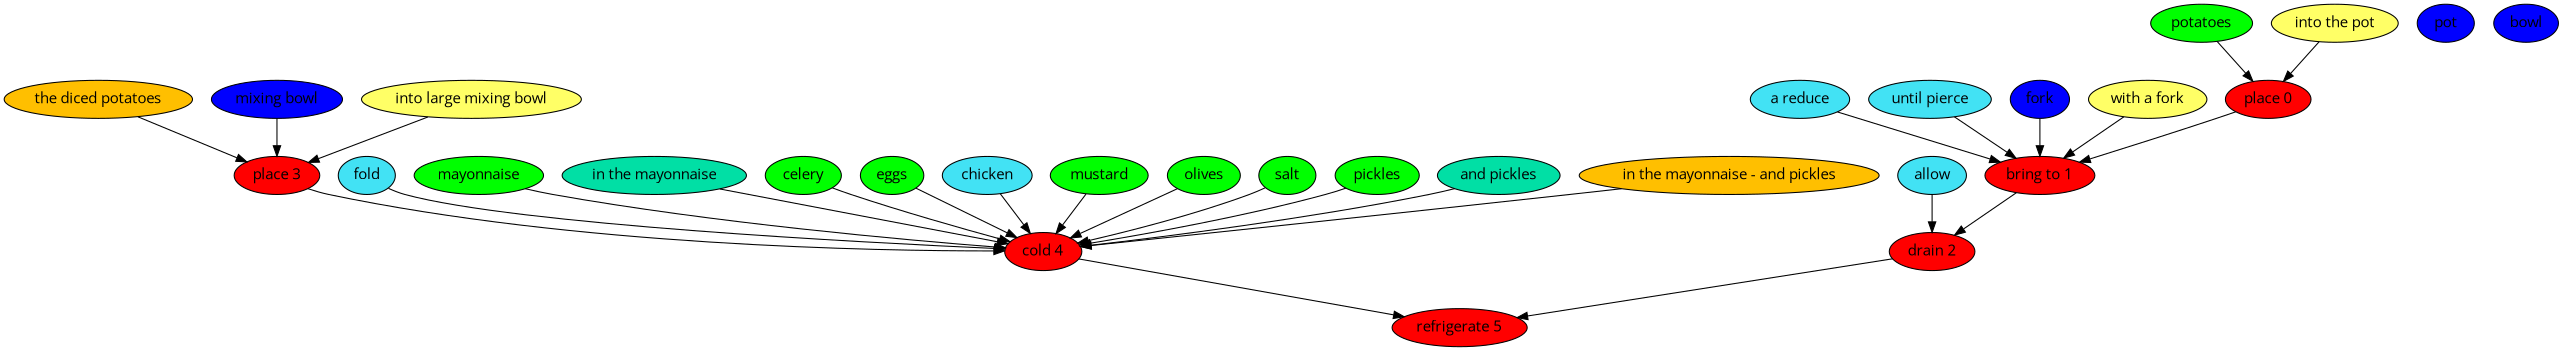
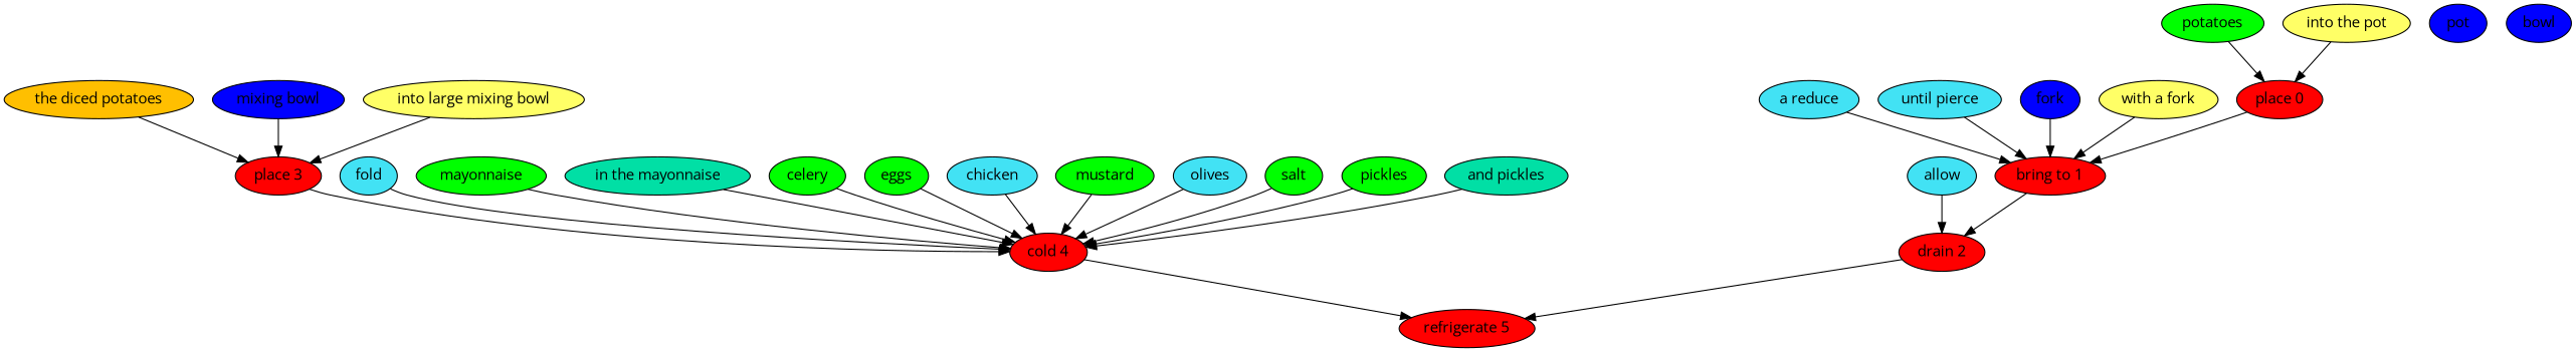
  digraph {
    fontname="Open Sans"
    node [fillcolor=green fontname="Open Sans" style=filled]
    edge [fontname="Open Sans"]
    "place 0" [fillcolor=red]
    "bring to 1" [fillcolor=red]
    "drain 2" [fillcolor=red]
    potatoes
    pot [fillcolor="#0000ff"]
    n6 [fillcolor="#ffff66" label="into the pot"]
    "refrigerate 5" [fillcolor=red]
    "a reduce" [fillcolor="#42e2f4"]
    "until pierce" [fillcolor="#42e2f4"]
    fork [fillcolor="#0000ff"]
    "with a fork" [fillcolor="#ffff66"]
    allow [fillcolor="#42e2f4"]
    "place 3" [fillcolor=red]
    "cold 4" [fillcolor=red]
    "the diced potatoes" [fillcolor="#FFBF00"]
    "mixing bowl" [fillcolor="#0000ff"]
    "into large mixing bowl" [fillcolor="#ffff66"]
    bowl [fillcolor="#0000ff"]
    fold [fillcolor="#42e2f4"]
    mayonnaise
    "in the mayonnaise" [fillcolor="#01DFA5"]
    celery
    eggs
    chicken [fillcolor="#42e2f4"]
    mustard
-   olives
+   olives [fillcolor="#42e2f4"]
    salt
    pickles
    "and pickles" [fillcolor="#01DFA5"]
-   "in the mayonnaise - and pickles" [fillcolor="#FFBF00"]
    "place 0" -> "bring to 1"
    "bring to 1" -> "drain 2"
    "drain 2" -> "refrigerate 5"
    potatoes -> "place 0"
    n6 -> "place 0"
    "a reduce" -> "bring to 1"
    "until pierce" -> "bring to 1"
    fork -> "bring to 1"
    "with a fork" -> "bring to 1"
    allow -> "drain 2"
    "place 3" -> "cold 4"
    "cold 4" -> "refrigerate 5"
    "the diced potatoes" -> "place 3"
    "mixing bowl" -> "place 3"
    "into large mixing bowl" -> "place 3"
    fold -> "cold 4"
    mayonnaise -> "cold 4"
    "in the mayonnaise" -> "cold 4"
    celery -> "cold 4"
    eggs -> "cold 4"
    chicken -> "cold 4"
    mustard -> "cold 4"
    olives -> "cold 4"
    salt -> "cold 4"
    pickles -> "cold 4"
    "and pickles" -> "cold 4"
-   "in the mayonnaise - and pickles" -> "cold 4"
  }
